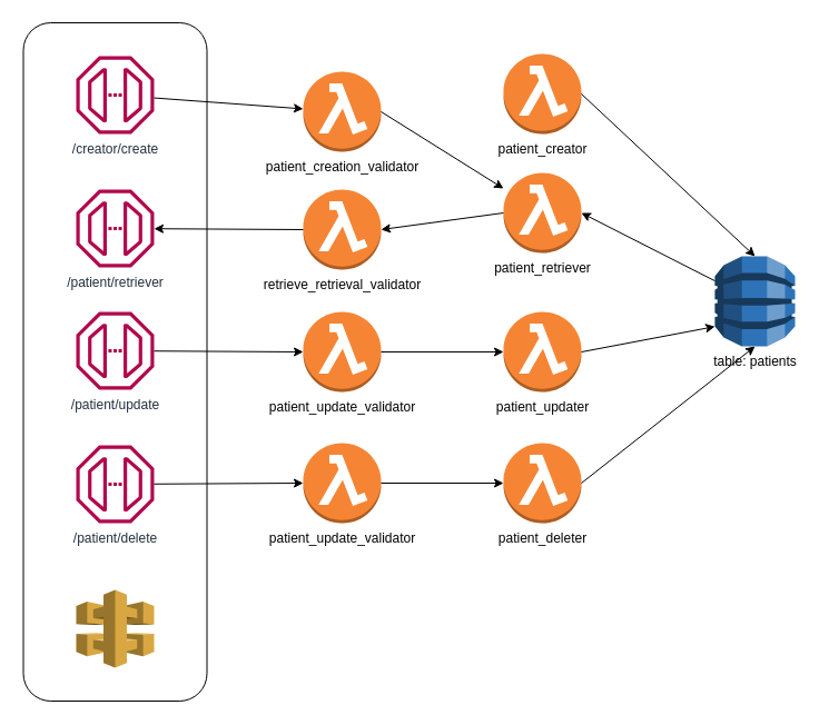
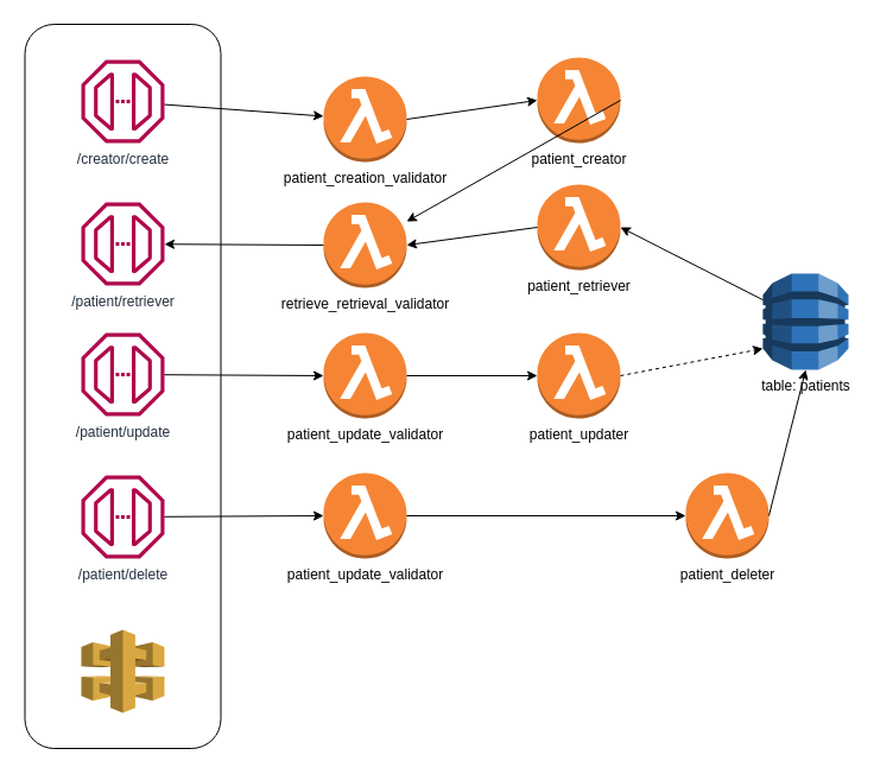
  <mxCell id="0" />
  <mxCell id="1" parent="0" />
  <mxCell id="2" value="" style="rounded=1;whiteSpace=wrap;html=1;" vertex="1" parent="1"><mxGeometry x="20.5" y="20" width="165" height="610" as="geometry" /></mxCell>
  <mxCell id="3" value="" style="outlineConnect=0;dashed=0;verticalLabelPosition=bottom;verticalAlign=top;align=center;html=1;shape=mxgraph.aws3.api_gateway;fillColor=#D9A741;gradientColor=none;" vertex="1" parent="1"><mxGeometry x="68" y="530" width="70" height="70" as="geometry" /></mxCell>
  <mxCell id="4" value="/creator/create" style="sketch=0;outlineConnect=0;fontColor=#232F3E;gradientColor=none;fillColor=#B0084D;strokeColor=none;dashed=0;verticalLabelPosition=bottom;verticalAlign=top;align=center;html=1;fontSize=12;fontStyle=0;aspect=fixed;pointerEvents=1;shape=mxgraph.aws4.endpoint;" vertex="1" parent="1"><mxGeometry x="68" y="50" width="70" height="70" as="geometry" /></mxCell>
  <mxCell id="5" value="patient_creation_validator" style="outlineConnect=0;dashed=0;verticalLabelPosition=bottom;verticalAlign=top;align=center;html=1;shape=mxgraph.aws3.lambda_function;fillColor=#F58534;gradientColor=none;" vertex="1" parent="1"><mxGeometry x="272" y="64" width="70" height="72" as="geometry" /></mxCell>
  <mxCell id="6" value="" style="endArrow=classic;html=1;rounded=0;" edge="1" parent="1" source="4" target="5"><mxGeometry width="50" height="50" relative="1" as="geometry"><mxPoint x="342" y="230" as="sourcePoint" /><mxPoint x="392" y="180" as="targetPoint" /></mxGeometry></mxCell>
  <mxCell id="7" value="patient_creator" style="outlineConnect=0;dashed=0;verticalLabelPosition=bottom;verticalAlign=top;align=center;html=1;shape=mxgraph.aws3.lambda_function;fillColor=#F58534;gradientColor=none;" vertex="1" parent="1"><mxGeometry x="452" y="48" width="70" height="72" as="geometry" /></mxCell>
- <mxCell id="8" value="" style="endArrow=classic;html=1;rounded=0;exitX=1;exitY=0.5;exitDx=0;exitDy=0;exitPerimeter=0;" edge="1" parent="1" source="5" target="13"><mxGeometry width="50" height="50" relative="1" as="geometry"><mxPoint x="362" y="210" as="sourcePoint" /><mxPoint x="412" y="160" as="targetPoint" /></mxGeometry></mxCell>
+ <mxCell id="8" value="" style="endArrow=classic;html=1;rounded=0;exitX=1;exitY=0.5;exitDx=0;exitDy=0;exitPerimeter=0;entryX=0;entryY=0.5;entryDx=0;entryDy=0;entryPerimeter=0;" edge="1" parent="1" source="5" target="7"><mxGeometry width="50" height="50" relative="1" as="geometry"><mxPoint x="362" y="210" as="sourcePoint" /><mxPoint x="412" y="160" as="targetPoint" /></mxGeometry></mxCell>
  <mxCell id="9" value="table: patients" style="outlineConnect=0;dashed=0;verticalLabelPosition=bottom;verticalAlign=top;align=center;html=1;shape=mxgraph.aws3.dynamo_db;fillColor=#2E73B8;gradientColor=none;" vertex="1" parent="1"><mxGeometry x="642" y="230" width="72" height="81" as="geometry" /></mxCell>
- <mxCell id="10" value="" style="endArrow=classic;html=1;rounded=0;exitX=1;exitY=0.5;exitDx=0;exitDy=0;exitPerimeter=0;entryX=0.5;entryY=0;entryDx=0;entryDy=0;entryPerimeter=0;" edge="1" parent="1" source="7" target="9"><mxGeometry width="50" height="50" relative="1" as="geometry"><mxPoint x="362" y="94" as="sourcePoint" /><mxPoint x="462" y="94" as="targetPoint" /></mxGeometry></mxCell>
+ <mxCell id="10" value="" style="endArrow=classic;html=1;rounded=0;exitX=1;exitY=0.5;exitDx=0;exitDy=0;exitPerimeter=0;" edge="1" parent="1" source="7" target="12"><mxGeometry width="50" height="50" relative="1" as="geometry"><mxPoint x="362" y="94" as="sourcePoint" /><mxPoint x="462" y="94" as="targetPoint" /></mxGeometry></mxCell>
  <mxCell id="11" value="/patient/retriever" style="sketch=0;outlineConnect=0;fontColor=#232F3E;gradientColor=none;fillColor=#B0084D;strokeColor=none;dashed=0;verticalLabelPosition=bottom;verticalAlign=top;align=center;html=1;fontSize=12;fontStyle=0;aspect=fixed;pointerEvents=1;shape=mxgraph.aws4.endpoint;" vertex="1" parent="1"><mxGeometry x="68" y="170" width="70" height="70" as="geometry" /></mxCell>
  <mxCell id="12" value="retrieve_retrieval_validator" style="outlineConnect=0;dashed=0;verticalLabelPosition=bottom;verticalAlign=top;align=center;html=1;shape=mxgraph.aws3.lambda_function;fillColor=#F58534;gradientColor=none;" vertex="1" parent="1"><mxGeometry x="272" y="170" width="70" height="72" as="geometry" /></mxCell>
  <mxCell id="13" value="patient_retriever" style="outlineConnect=0;dashed=0;verticalLabelPosition=bottom;verticalAlign=top;align=center;html=1;shape=mxgraph.aws3.lambda_function;fillColor=#F58534;gradientColor=none;" vertex="1" parent="1"><mxGeometry x="452" y="155" width="70" height="72" as="geometry" /></mxCell>
  <mxCell id="14" value="" style="endArrow=classic;html=1;rounded=0;entryX=1;entryY=0.5;entryDx=0;entryDy=0;entryPerimeter=0;" edge="1" parent="1" source="9" target="13"><mxGeometry width="50" height="50" relative="1" as="geometry"><mxPoint x="632" y="250" as="sourcePoint" /><mxPoint x="682" y="200" as="targetPoint" /></mxGeometry></mxCell>
  <mxCell id="15" value="" style="endArrow=classic;html=1;rounded=0;exitX=0;exitY=0.5;exitDx=0;exitDy=0;exitPerimeter=0;entryX=1;entryY=0.5;entryDx=0;entryDy=0;entryPerimeter=0;" edge="1" parent="1" source="13" target="12"><mxGeometry width="50" height="50" relative="1" as="geometry"><mxPoint x="642" y="183.18" as="sourcePoint" /><mxPoint x="532" y="216" as="targetPoint" /></mxGeometry></mxCell>
  <mxCell id="16" value="" style="endArrow=classic;html=1;rounded=0;exitX=0;exitY=0.5;exitDx=0;exitDy=0;exitPerimeter=0;" edge="1" parent="1" source="12" target="11"><mxGeometry width="50" height="50" relative="1" as="geometry"><mxPoint x="462" y="216" as="sourcePoint" /><mxPoint x="352" y="216" as="targetPoint" /></mxGeometry></mxCell>
  <mxCell id="17" value="/patient/update" style="sketch=0;outlineConnect=0;fontColor=#232F3E;gradientColor=none;fillColor=#B0084D;strokeColor=none;dashed=0;verticalLabelPosition=bottom;verticalAlign=top;align=center;html=1;fontSize=12;fontStyle=0;aspect=fixed;pointerEvents=1;shape=mxgraph.aws4.endpoint;" vertex="1" parent="1"><mxGeometry x="68" y="280" width="70" height="70" as="geometry" /></mxCell>
  <mxCell id="18" value="patient_update_validator" style="outlineConnect=0;dashed=0;verticalLabelPosition=bottom;verticalAlign=top;align=center;html=1;shape=mxgraph.aws3.lambda_function;fillColor=#F58534;gradientColor=none;" vertex="1" parent="1"><mxGeometry x="272" y="280" width="70" height="72" as="geometry" /></mxCell>
  <mxCell id="19" value="patient_updater" style="outlineConnect=0;dashed=0;verticalLabelPosition=bottom;verticalAlign=top;align=center;html=1;shape=mxgraph.aws3.lambda_function;fillColor=#F58534;gradientColor=none;" vertex="1" parent="1"><mxGeometry x="452" y="280" width="70" height="72" as="geometry" /></mxCell>
- <mxCell id="20" value="" style="endArrow=classic;html=1;rounded=0;exitX=1;exitY=0.5;exitDx=0;exitDy=0;exitPerimeter=0;entryX=0;entryY=0.78;entryDx=0;entryDy=0;entryPerimeter=0;" edge="1" parent="1" source="19" target="9"><mxGeometry width="50" height="50" relative="1" as="geometry"><mxPoint x="582" y="430" as="sourcePoint" /><mxPoint x="632" y="380" as="targetPoint" /></mxGeometry></mxCell>
+ <mxCell id="20" value="" style="endArrow=classic;html=1;rounded=0;exitX=1;exitY=0.5;exitDx=0;exitDy=0;exitPerimeter=0;entryX=0;entryY=0.78;entryDx=0;entryDy=0;entryPerimeter=0;dashed=1;" edge="1" parent="1" source="19" target="9"><mxGeometry width="50" height="50" relative="1" as="geometry"><mxPoint x="582" y="430" as="sourcePoint" /><mxPoint x="632" y="380" as="targetPoint" /></mxGeometry></mxCell>
  <mxCell id="21" value="" style="endArrow=classic;html=1;rounded=0;exitX=1;exitY=0.5;exitDx=0;exitDy=0;exitPerimeter=0;" edge="1" parent="1" source="18" target="19"><mxGeometry width="50" height="50" relative="1" as="geometry"><mxPoint x="442" y="422.82" as="sourcePoint" /><mxPoint x="552" y="410" as="targetPoint" /></mxGeometry></mxCell>
  <mxCell id="22" value="" style="endArrow=classic;html=1;rounded=0;entryX=0;entryY=0.5;entryDx=0;entryDy=0;entryPerimeter=0;" edge="1" parent="1" source="17" target="18"><mxGeometry width="50" height="50" relative="1" as="geometry"><mxPoint x="292" y="430" as="sourcePoint" /><mxPoint x="402" y="430" as="targetPoint" /></mxGeometry></mxCell>
  <mxCell id="23" value="/patient/delete" style="sketch=0;outlineConnect=0;fontColor=#232F3E;gradientColor=none;fillColor=#B0084D;strokeColor=none;dashed=0;verticalLabelPosition=bottom;verticalAlign=top;align=center;html=1;fontSize=12;fontStyle=0;aspect=fixed;pointerEvents=1;shape=mxgraph.aws4.endpoint;" vertex="1" parent="1"><mxGeometry x="68" y="400" width="70" height="70" as="geometry" /></mxCell>
  <mxCell id="24" value="patient_update_validator" style="outlineConnect=0;dashed=0;verticalLabelPosition=bottom;verticalAlign=top;align=center;html=1;shape=mxgraph.aws3.lambda_function;fillColor=#F58534;gradientColor=none;" vertex="1" parent="1"><mxGeometry x="272" y="398" width="70" height="72" as="geometry" /></mxCell>
- <mxCell id="25" value="patient_deleter" style="outlineConnect=0;dashed=0;verticalLabelPosition=bottom;verticalAlign=top;align=center;html=1;shape=mxgraph.aws3.lambda_function;fillColor=#F58534;gradientColor=none;" vertex="1" parent="1"><mxGeometry x="452" y="398" width="70" height="72" as="geometry" /></mxCell>
+ <mxCell id="25" value="patient_deleter" style="outlineConnect=0;dashed=0;verticalLabelPosition=bottom;verticalAlign=top;align=center;html=1;shape=mxgraph.aws3.lambda_function;fillColor=#F58534;gradientColor=none;" vertex="1" parent="1"><mxGeometry x="577" y="398" width="70" height="72" as="geometry" /></mxCell>
  <mxCell id="26" value="" style="endArrow=classic;html=1;rounded=0;exitX=1;exitY=0.5;exitDx=0;exitDy=0;exitPerimeter=0;entryX=0.5;entryY=1;entryDx=0;entryDy=0;entryPerimeter=0;" edge="1" parent="1" source="25" target="9"><mxGeometry width="50" height="50" relative="1" as="geometry"><mxPoint x="562" y="430" as="sourcePoint" /><mxPoint x="612" y="380" as="targetPoint" /></mxGeometry></mxCell>
  <mxCell id="27" value="" style="endArrow=classic;html=1;rounded=0;exitX=1;exitY=0.5;exitDx=0;exitDy=0;exitPerimeter=0;" edge="1" parent="1" source="24" target="25"><mxGeometry width="50" height="50" relative="1" as="geometry"><mxPoint x="532" y="444" as="sourcePoint" /><mxPoint x="678" y="331" as="targetPoint" /></mxGeometry></mxCell>
  <mxCell id="28" value="" style="endArrow=classic;html=1;rounded=0;entryX=0;entryY=0.5;entryDx=0;entryDy=0;entryPerimeter=0;" edge="1" parent="1" source="23" target="24"><mxGeometry width="50" height="50" relative="1" as="geometry"><mxPoint x="352" y="444" as="sourcePoint" /><mxPoint x="462" y="444" as="targetPoint" /></mxGeometry></mxCell>
